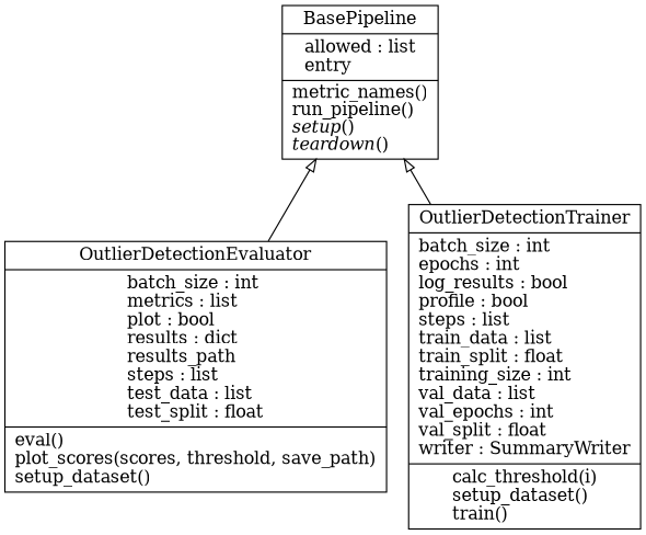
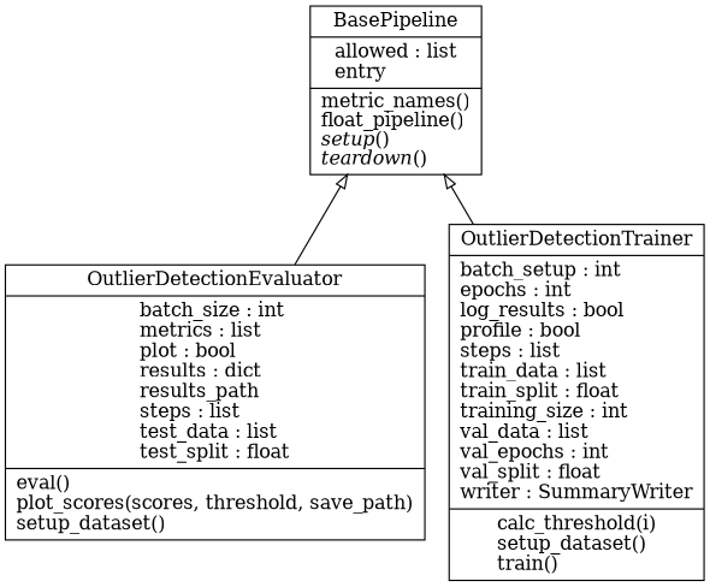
  digraph {
    rankdir=BT
    node [color=black fontcolor=black shape=record style=solid]
    edge [arrowhead=empty arrowtail=none]
-   n1 [label=<{BasePipeline|allowed : list<br ALIGN="LEFT"/>entry<br ALIGN="LEFT"/>|metric_names()<br ALIGN="LEFT"/>run_pipeline()<br ALIGN="LEFT"/><I>setup</I>()<br ALIGN="LEFT"/><I>teardown</I>()<br ALIGN="LEFT"/>}>]
+   n1 [label=<{BasePipeline|allowed : list<br ALIGN="LEFT"/>entry<br ALIGN="LEFT"/>|metric_names()<br ALIGN="LEFT"/>float_pipeline()<br ALIGN="LEFT"/><I>setup</I>()<br ALIGN="LEFT"/><I>teardown</I>()<br ALIGN="LEFT"/>}>]
    n2 [label=<{OutlierDetectionEvaluator|batch_size : int<br ALIGN="LEFT"/>metrics : list<br ALIGN="LEFT"/>plot : bool<br ALIGN="LEFT"/>results : dict<br ALIGN="LEFT"/>results_path<br ALIGN="LEFT"/>steps : list<br ALIGN="LEFT"/>test_data : list<br ALIGN="LEFT"/>test_split : float<br ALIGN="LEFT"/>|eval()<br ALIGN="LEFT"/>plot_scores(scores, threshold, save_path)<br ALIGN="LEFT"/>setup_dataset()<br ALIGN="LEFT"/>}>]
-   n3 [label=<{OutlierDetectionTrainer|batch_size : int<br ALIGN="LEFT"/>epochs : int<br ALIGN="LEFT"/>log_results : bool<br ALIGN="LEFT"/>profile : bool<br ALIGN="LEFT"/>steps : list<br ALIGN="LEFT"/>train_data : list<br ALIGN="LEFT"/>train_split : float<br ALIGN="LEFT"/>training_size : int<br ALIGN="LEFT"/>val_data : list<br ALIGN="LEFT"/>val_epochs : int<br ALIGN="LEFT"/>val_split : float<br ALIGN="LEFT"/>writer : SummaryWriter<br ALIGN="LEFT"/>|calc_threshold(i)<br ALIGN="LEFT"/>setup_dataset()<br ALIGN="LEFT"/>train()<br ALIGN="LEFT"/>}>]
+   n3 [label=<{OutlierDetectionTrainer|batch_setup : int<br ALIGN="LEFT"/>epochs : int<br ALIGN="LEFT"/>log_results : bool<br ALIGN="LEFT"/>profile : bool<br ALIGN="LEFT"/>steps : list<br ALIGN="LEFT"/>train_data : list<br ALIGN="LEFT"/>train_split : float<br ALIGN="LEFT"/>training_size : int<br ALIGN="LEFT"/>val_data : list<br ALIGN="LEFT"/>val_epochs : int<br ALIGN="LEFT"/>val_split : float<br ALIGN="LEFT"/>writer : SummaryWriter<br ALIGN="LEFT"/>|calc_threshold(i)<br ALIGN="LEFT"/>setup_dataset()<br ALIGN="LEFT"/>train()<br ALIGN="LEFT"/>}>]
    n2 -> n1
    n3 -> n1
  }
